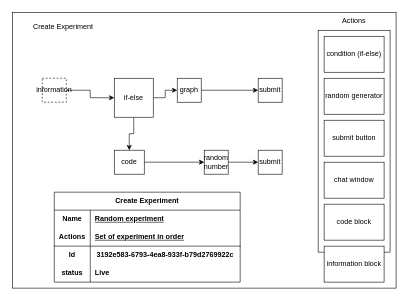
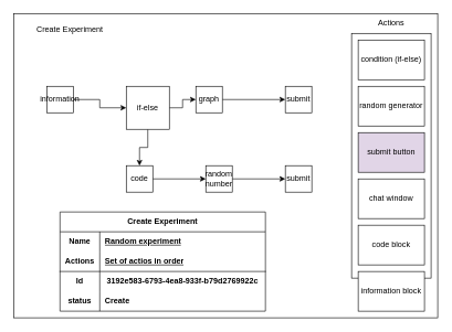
  <mxCell id="0" />
  <mxCell id="1" parent="0" />
  <mxCell id="2" value="" style="rounded=0;whiteSpace=wrap;html=1;" vertex="1" parent="1"><mxGeometry x="20" y="20" width="640" height="460" as="geometry" /></mxCell>
  <mxCell id="3" value="" style="rounded=0;whiteSpace=wrap;html=1;" vertex="1" parent="1"><mxGeometry x="530" y="50" width="120" height="370" as="geometry" /></mxCell>
  <mxCell id="4" value="condition (if-else)" style="rounded=0;whiteSpace=wrap;html=1;" vertex="1" parent="1"><mxGeometry x="540" y="60" width="100" height="60" as="geometry" /></mxCell>
  <mxCell id="5" value="random generator" style="rounded=0;whiteSpace=wrap;html=1;" vertex="1" parent="1"><mxGeometry x="540" y="130" width="100" height="60" as="geometry" /></mxCell>
- <mxCell id="6" value="submit button" style="rounded=0;whiteSpace=wrap;html=1;" vertex="1" parent="1"><mxGeometry x="540" y="200" width="100" height="60" as="geometry" /></mxCell>
+ <mxCell id="6" value="submit button" style="rounded=0;whiteSpace=wrap;html=1;fillColor=#e1d5e7;" vertex="1" parent="1"><mxGeometry x="540" y="200" width="100" height="60" as="geometry" /></mxCell>
  <mxCell id="7" value="chat window" style="rounded=0;whiteSpace=wrap;html=1;" vertex="1" parent="1"><mxGeometry x="540" y="270" width="100" height="60" as="geometry" /></mxCell>
  <mxCell id="8" value="code block" style="rounded=0;whiteSpace=wrap;html=1;" vertex="1" parent="1"><mxGeometry x="540" y="340" width="100" height="60" as="geometry" /></mxCell>
  <mxCell id="9" value="information block" style="rounded=0;whiteSpace=wrap;html=1;" vertex="1" parent="1"><mxGeometry x="540" y="410" width="100" height="60" as="geometry" /></mxCell>
  <mxCell id="10" value="" style="edgeStyle=orthogonalEdgeStyle;rounded=0;orthogonalLoop=1;jettySize=auto;html=1;" edge="1" parent="1" source="11" target="14"><mxGeometry relative="1" as="geometry" /></mxCell>
- <mxCell id="11" value="information" style="rounded=0;whiteSpace=wrap;html=1;dashed=1;" vertex="1" parent="1"><mxGeometry x="70" y="130" width="40" height="40" as="geometry" /></mxCell>
+ <mxCell id="11" value="information" style="rounded=0;whiteSpace=wrap;html=1;" vertex="1" parent="1"><mxGeometry x="70" y="130" width="40" height="40" as="geometry" /></mxCell>
  <mxCell id="12" value="" style="edgeStyle=orthogonalEdgeStyle;rounded=0;orthogonalLoop=1;jettySize=auto;html=1;" edge="1" parent="1" source="14" target="16"><mxGeometry relative="1" as="geometry" /></mxCell>
  <mxCell id="13" value="" style="edgeStyle=orthogonalEdgeStyle;rounded=0;orthogonalLoop=1;jettySize=auto;html=1;" edge="1" parent="1" source="14" target="19"><mxGeometry relative="1" as="geometry" /></mxCell>
  <mxCell id="14" value="if-else" style="rounded=0;whiteSpace=wrap;html=1;" vertex="1" parent="1"><mxGeometry x="190" y="130" width="65" height="65" as="geometry" /></mxCell>
  <mxCell id="15" value="" style="edgeStyle=orthogonalEdgeStyle;rounded=0;orthogonalLoop=1;jettySize=auto;html=1;" edge="1" parent="1" source="16" target="17"><mxGeometry relative="1" as="geometry" /></mxCell>
  <mxCell id="16" value="graph" style="rounded=0;whiteSpace=wrap;html=1;" vertex="1" parent="1"><mxGeometry x="295" y="130" width="40" height="40" as="geometry" /></mxCell>
  <mxCell id="17" value="submit" style="rounded=0;whiteSpace=wrap;html=1;" vertex="1" parent="1"><mxGeometry x="430" y="130" width="40" height="40" as="geometry" /></mxCell>
  <mxCell id="18" value="" style="edgeStyle=orthogonalEdgeStyle;rounded=0;orthogonalLoop=1;jettySize=auto;html=1;" edge="1" parent="1" source="19" target="21"><mxGeometry relative="1" as="geometry" /></mxCell>
- <mxCell id="19" value="code" style="rounded=0;whiteSpace=wrap;html=1;" vertex="1" parent="1"><mxGeometry x="190" y="250" width="50" height="40" as="geometry" /></mxCell>
+ <mxCell id="19" value="code" style="rounded=0;whiteSpace=wrap;html=1;" vertex="1" parent="1"><mxGeometry x="190" y="250" width="40" height="40" as="geometry" /></mxCell>
  <mxCell id="20" value="" style="edgeStyle=orthogonalEdgeStyle;rounded=0;orthogonalLoop=1;jettySize=auto;html=1;" edge="1" parent="1" source="21" target="22"><mxGeometry relative="1" as="geometry" /></mxCell>
- <mxCell id="21" value="random number" style="rounded=0;whiteSpace=wrap;html=1;" vertex="1" parent="1"><mxGeometry x="340" y="250" width="40" height="40" as="geometry" /></mxCell>
+ <mxCell id="21" value="random number" style="rounded=0;whiteSpace=wrap;html=1;" vertex="1" parent="1"><mxGeometry x="310" y="250" width="40" height="40" as="geometry" /></mxCell>
  <mxCell id="22" value="submit" style="rounded=0;whiteSpace=wrap;html=1;" vertex="1" parent="1"><mxGeometry x="430" y="250" width="40" height="40" as="geometry" /></mxCell>
  <mxCell id="23" value="Actions" style="text;html=1;strokeColor=none;fillColor=none;align=center;verticalAlign=middle;whiteSpace=wrap;rounded=0;" vertex="1" parent="1"><mxGeometry x="560" y="20" width="60" height="30" as="geometry" /></mxCell>
  <mxCell id="24" value="Create Experiment" style="text;html=1;strokeColor=none;fillColor=none;align=center;verticalAlign=middle;whiteSpace=wrap;rounded=0;" vertex="1" parent="1"><mxGeometry x="40" y="30" width="130" height="30" as="geometry" /></mxCell>
  <mxCell id="25" value="Create Experiment" style="shape=table;startSize=30;container=1;collapsible=1;childLayout=tableLayout;fixedRows=1;rowLines=0;fontStyle=1;align=center;resizeLast=1;html=1;whiteSpace=wrap;" vertex="1" parent="1"><mxGeometry x="90" y="320" width="310" height="150" as="geometry"><mxRectangle x="180" y="380" width="150" height="30" as="alternateBounds" /></mxGeometry></mxCell>
  <mxCell id="26" value="" style="shape=tableRow;horizontal=0;startSize=0;swimlaneHead=0;swimlaneBody=0;fillColor=none;collapsible=0;dropTarget=0;points=[[0,0.5],[1,0.5]];portConstraint=eastwest;top=0;left=0;right=0;bottom=0;html=1;" vertex="1" parent="25"><mxGeometry y="30" width="310" height="30" as="geometry" /></mxCell>
  <mxCell id="27" value="Name" style="shape=partialRectangle;connectable=0;fillColor=none;top=0;left=0;bottom=0;right=0;fontStyle=1;overflow=hidden;html=1;whiteSpace=wrap;" vertex="1" parent="26"><mxGeometry width="60" height="30" as="geometry"><mxRectangle width="60" height="30" as="alternateBounds" /></mxGeometry></mxCell>
  <mxCell id="28" value="Random experiment" style="shape=partialRectangle;connectable=0;fillColor=none;top=0;left=0;bottom=0;right=0;align=left;spacingLeft=6;fontStyle=5;overflow=hidden;html=1;whiteSpace=wrap;" vertex="1" parent="26"><mxGeometry x="60" width="250" height="30" as="geometry"><mxRectangle width="250" height="30" as="alternateBounds" /></mxGeometry></mxCell>
  <mxCell id="29" value="" style="shape=tableRow;horizontal=0;startSize=0;swimlaneHead=0;swimlaneBody=0;fillColor=none;collapsible=0;dropTarget=0;points=[[0,0.5],[1,0.5]];portConstraint=eastwest;top=0;left=0;right=0;bottom=1;html=1;" vertex="1" parent="25"><mxGeometry y="60" width="310" height="30" as="geometry" /></mxCell>
  <mxCell id="30" value="Actions" style="shape=partialRectangle;connectable=0;fillColor=none;top=0;left=0;bottom=0;right=0;fontStyle=1;overflow=hidden;html=1;whiteSpace=wrap;" vertex="1" parent="29"><mxGeometry width="60" height="30" as="geometry"><mxRectangle width="60" height="30" as="alternateBounds" /></mxGeometry></mxCell>
- <mxCell id="31" value="Set of experiment in order" style="shape=partialRectangle;connectable=0;fillColor=none;top=0;left=0;bottom=0;right=0;align=left;spacingLeft=6;fontStyle=5;overflow=hidden;html=1;whiteSpace=wrap;" vertex="1" parent="29"><mxGeometry x="60" width="250" height="30" as="geometry"><mxRectangle width="250" height="30" as="alternateBounds" /></mxGeometry></mxCell>
+ <mxCell id="31" value="Set of actios in order" style="shape=partialRectangle;connectable=0;fillColor=none;top=0;left=0;bottom=0;right=0;align=left;spacingLeft=6;fontStyle=5;overflow=hidden;html=1;whiteSpace=wrap;" vertex="1" parent="29"><mxGeometry x="60" width="250" height="30" as="geometry"><mxRectangle width="250" height="30" as="alternateBounds" /></mxGeometry></mxCell>
  <mxCell id="32" value="" style="shape=tableRow;horizontal=0;startSize=0;swimlaneHead=0;swimlaneBody=0;fillColor=none;collapsible=0;dropTarget=0;points=[[0,0.5],[1,0.5]];portConstraint=eastwest;top=0;left=0;right=0;bottom=0;html=1;" vertex="1" parent="25"><mxGeometry y="90" width="310" height="30" as="geometry" /></mxCell>
  <mxCell id="33" value="Id" style="shape=partialRectangle;connectable=0;fillColor=none;top=0;left=0;bottom=0;right=0;editable=1;overflow=hidden;html=1;whiteSpace=wrap;fontStyle=1" vertex="1" parent="32"><mxGeometry width="60" height="30" as="geometry"><mxRectangle width="60" height="30" as="alternateBounds" /></mxGeometry></mxCell>
  <mxCell id="34" value="&lt;table&gt;&lt;tbody&gt;&lt;tr&gt;&lt;td&gt;3192e583-6793-4ea8-933f-b79d2769922c&lt;/td&gt;&lt;/tr&gt;&lt;/tbody&gt;&lt;/table&gt;" style="shape=partialRectangle;connectable=0;fillColor=none;top=0;left=0;bottom=0;right=0;align=left;spacingLeft=6;overflow=hidden;html=1;whiteSpace=wrap;fontStyle=1" vertex="1" parent="32"><mxGeometry x="60" width="250" height="30" as="geometry"><mxRectangle width="250" height="30" as="alternateBounds" /></mxGeometry></mxCell>
  <mxCell id="35" value="" style="shape=tableRow;horizontal=0;startSize=0;swimlaneHead=0;swimlaneBody=0;fillColor=none;collapsible=0;dropTarget=0;points=[[0,0.5],[1,0.5]];portConstraint=eastwest;top=0;left=0;right=0;bottom=0;html=1;" vertex="1" parent="25"><mxGeometry y="120" width="310" height="30" as="geometry" /></mxCell>
  <mxCell id="36" value="status" style="shape=partialRectangle;connectable=0;fillColor=none;top=0;left=0;bottom=0;right=0;editable=1;overflow=hidden;html=1;whiteSpace=wrap;fontStyle=1" vertex="1" parent="35"><mxGeometry width="60" height="30" as="geometry"><mxRectangle width="60" height="30" as="alternateBounds" /></mxGeometry></mxCell>
- <mxCell id="37" value="&lt;b&gt;Live&lt;/b&gt;" style="shape=partialRectangle;connectable=0;fillColor=none;top=0;left=0;bottom=0;right=0;align=left;spacingLeft=6;overflow=hidden;html=1;whiteSpace=wrap;" vertex="1" parent="35"><mxGeometry x="60" width="250" height="30" as="geometry"><mxRectangle width="250" height="30" as="alternateBounds" /></mxGeometry></mxCell>
+ <mxCell id="37" value="&lt;b&gt;Create&lt;/b&gt;" style="shape=partialRectangle;connectable=0;fillColor=none;top=0;left=0;bottom=0;right=0;align=left;spacingLeft=6;overflow=hidden;html=1;whiteSpace=wrap;" vertex="1" parent="35"><mxGeometry x="60" width="250" height="30" as="geometry"><mxRectangle width="250" height="30" as="alternateBounds" /></mxGeometry></mxCell>
